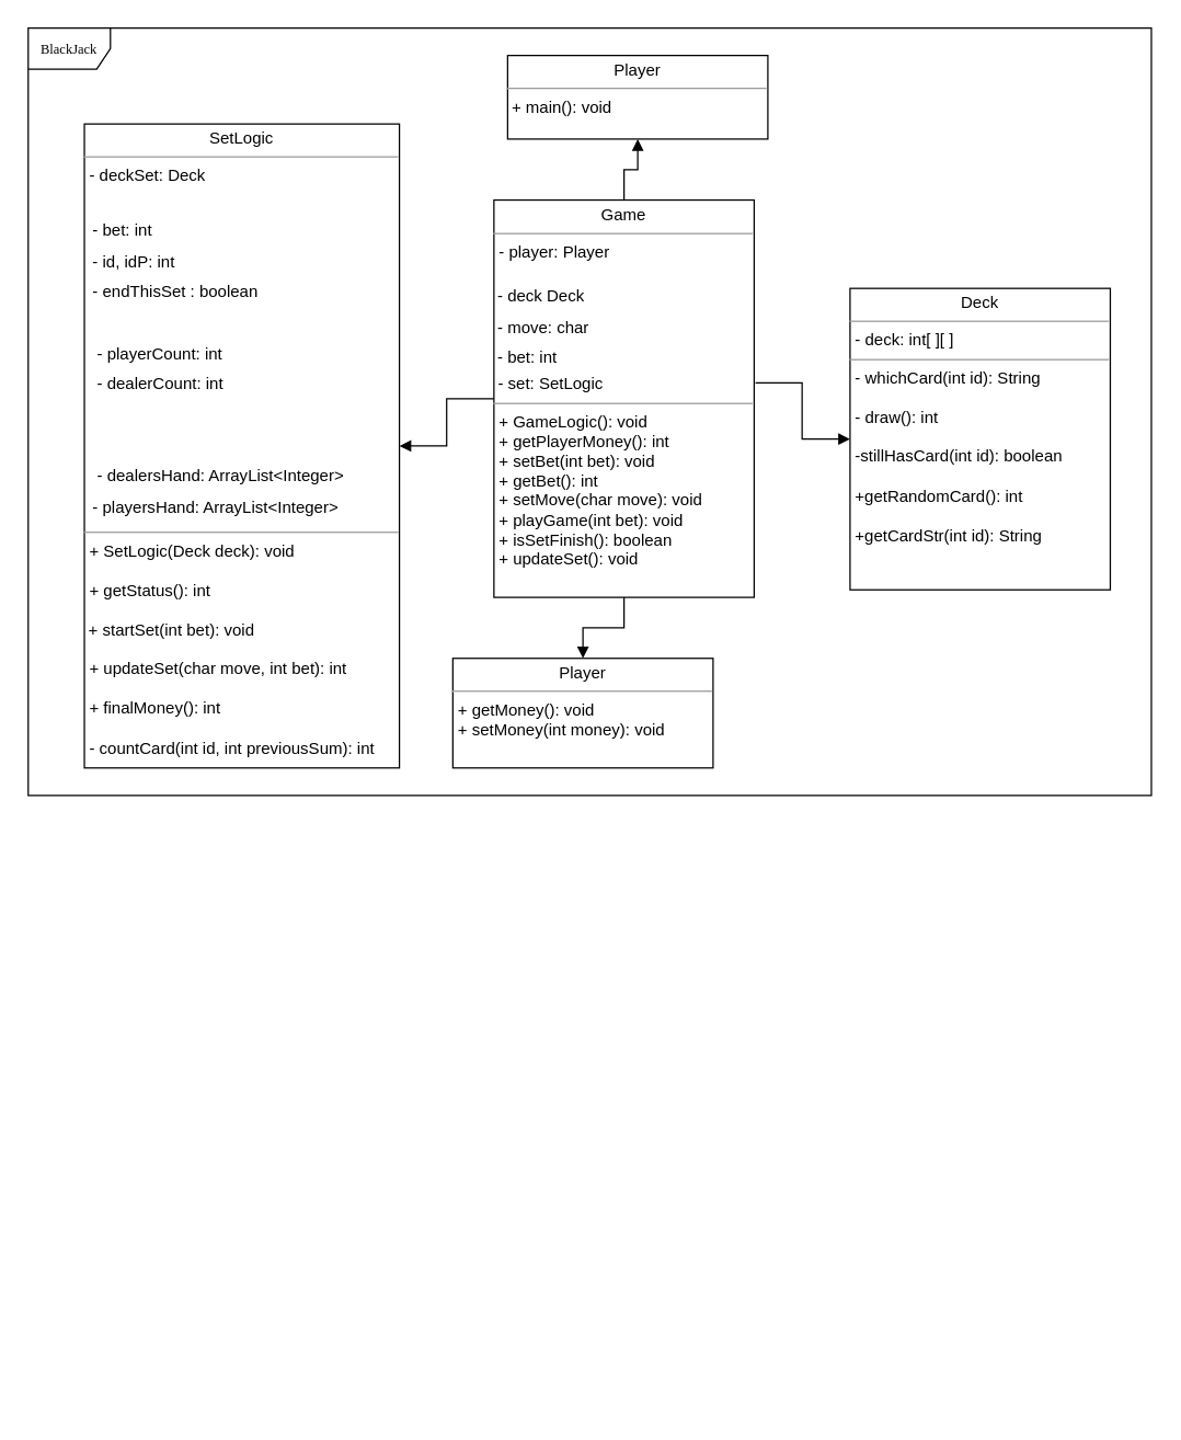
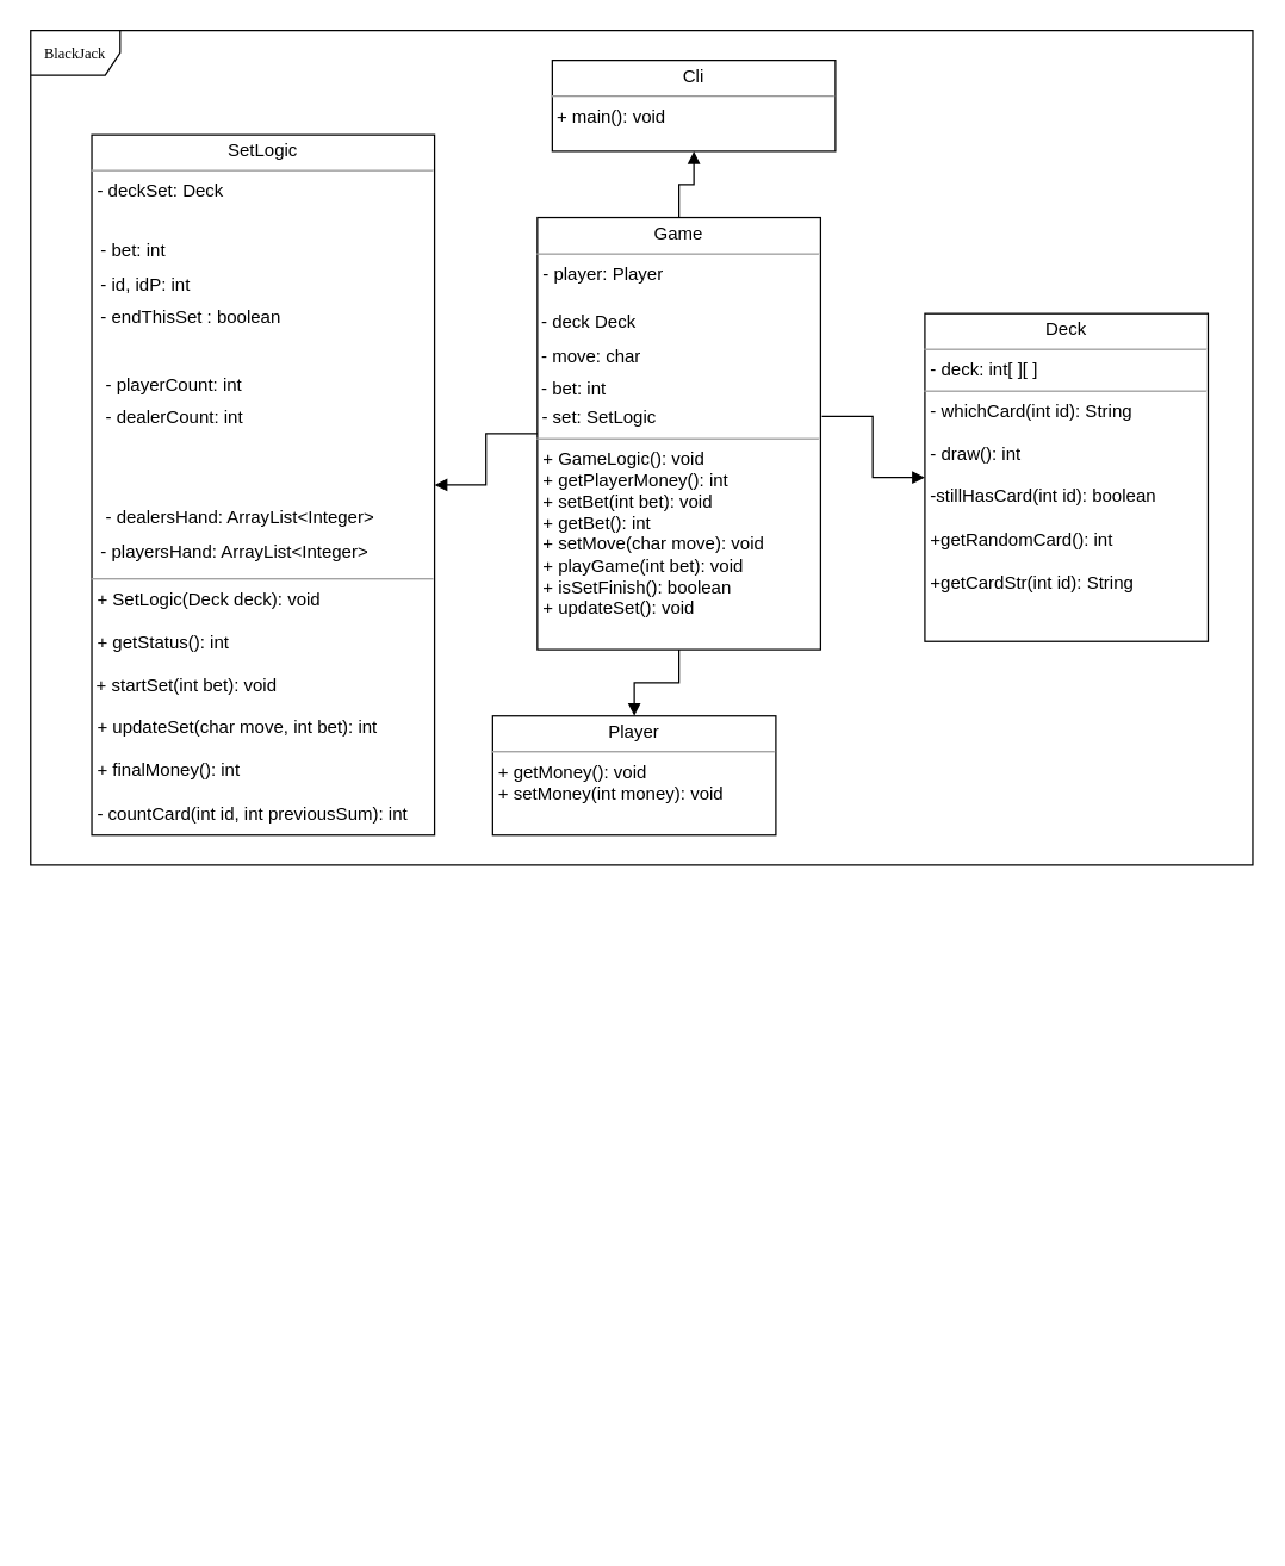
  <mxCell id="0" />
  <mxCell id="1" parent="0" />
  <mxCell id="2" value="BlackJack" style="shape=umlFrame;whiteSpace=wrap;html=1;rounded=0;shadow=0;comic=0;labelBackgroundColor=none;strokeColor=#000000;strokeWidth=1;fillColor=#ffffff;fontFamily=Verdana;fontSize=10;fontColor=#000000;align=center;" parent="1" vertex="1"><mxGeometry x="20" y="20" width="820" height="560" as="geometry" /></mxCell>
  <mxCell id="3" style="edgeStyle=orthogonalEdgeStyle;rounded=0;html=1;dashed=1;labelBackgroundColor=none;startFill=0;endArrow=open;endFill=0;endSize=10;fontFamily=Verdana;fontSize=10;" parent="1" edge="1"><mxGeometry relative="1" as="geometry"><Array as="points"><mxPoint x="410" y="1029" /><mxPoint x="410" y="1029" /></Array><mxPoint x="490" y="1029" as="targetPoint" /></mxGeometry></mxCell>
  <mxCell id="4" value="&lt;p style=&quot;margin: 0px ; margin-top: 4px ; text-align: center&quot;&gt;Game&lt;br&gt;&lt;/p&gt;&lt;hr size=&quot;1&quot;&gt;&lt;p style=&quot;margin: 0px ; margin-left: 4px&quot;&gt; &lt;span class=&quot;pl-k&quot;&gt;-&lt;/span&gt; &lt;span class=&quot;pl-smi&quot;&gt;p&lt;/span&gt;layer: Player&lt;/p&gt;&lt;p style=&quot;margin: 0px ; margin-left: 4px&quot;&gt;&lt;br&gt;&lt;/p&gt;&lt;table class=&quot;highlight tab-size js-file-line-container&quot;&gt;&lt;tbody&gt;&lt;tr&gt;&lt;td id=&quot;LC6&quot; class=&quot;blob-code blob-code-inner js-file-line&quot;&gt;- &lt;span class=&quot;pl-smi&quot;&gt;&lt;/span&gt; deck Deck&lt;br&gt;&lt;/td&gt;      &lt;/tr&gt;      &lt;tr&gt;        &lt;/tr&gt;&lt;/tbody&gt;&lt;/table&gt;&lt;table class=&quot;highlight tab-size js-file-line-container&quot;&gt;&lt;tbody&gt;&lt;tr&gt;&lt;td id=&quot;LC7&quot; class=&quot;blob-code blob-code-inner js-file-line&quot;&gt;-  move: char&lt;br&gt;&lt;/td&gt;      &lt;/tr&gt;      &lt;tr&gt;        &lt;/tr&gt;&lt;/tbody&gt;&lt;/table&gt;&lt;table class=&quot;highlight tab-size js-file-line-container&quot;&gt;&lt;tbody&gt;&lt;tr&gt;&lt;td id=&quot;LC8&quot; class=&quot;blob-code blob-code-inner js-file-line&quot;&gt;- &lt;span class=&quot;pl-k&quot;&gt;&lt;/span&gt;bet&lt;span class=&quot;pl-k&quot;&gt;: int&lt;/span&gt;&lt;span class=&quot;pl-c1&quot;&gt;&lt;/span&gt;&lt;/td&gt;      &lt;/tr&gt;      &lt;tr&gt;        &lt;/tr&gt;&lt;/tbody&gt;&lt;/table&gt;&amp;nbsp;- set: SetLogic&lt;br&gt;&lt;hr size=&quot;1&quot;&gt;&lt;p style=&quot;margin: 0px ; margin-left: 4px&quot;&gt;+ &lt;span class=&quot;pl-en&quot;&gt;GameLogic&lt;/span&gt;(): void&lt;br&gt;&lt;/p&gt;&lt;p style=&quot;margin: 0px ; margin-left: 4px&quot;&gt;+&lt;span class=&quot;pl-en&quot;&gt; getPlayerMoney(): int&lt;/span&gt;&lt;/p&gt;&lt;p style=&quot;margin: 0px ; margin-left: 4px&quot;&gt;&lt;span class=&quot;pl-en&quot;&gt;+&lt;/span&gt;&lt;span class=&quot;pl-en&quot;&gt;&lt;span class=&quot;pl-k&quot;&gt;&lt;/span&gt; &lt;span class=&quot;pl-en&quot;&gt;setBet&lt;/span&gt;(&lt;span class=&quot;pl-k&quot;&gt;int&lt;/span&gt; &lt;span class=&quot;pl-v&quot;&gt;bet&lt;/span&gt;): void&lt;br&gt;&lt;/span&gt;&lt;/p&gt;&lt;p style=&quot;margin: 0px ; margin-left: 4px&quot;&gt;&lt;span class=&quot;pl-en&quot;&gt;+&lt;/span&gt;&lt;span class=&quot;pl-en&quot;&gt;&lt;span class=&quot;pl-k&quot;&gt;&lt;/span&gt; g&lt;span class=&quot;pl-en&quot;&gt;etBet&lt;/span&gt;(&lt;span class=&quot;pl-v&quot;&gt;&lt;/span&gt;): int&lt;br&gt;&lt;/span&gt;&lt;/p&gt;&lt;p style=&quot;margin: 0px ; margin-left: 4px&quot;&gt;&lt;span class=&quot;pl-en&quot;&gt;+&lt;/span&gt; &lt;span class=&quot;pl-en&quot;&gt;&lt;span class=&quot;pl-en&quot;&gt;setMove&lt;/span&gt;(&lt;span class=&quot;pl-k&quot;&gt;char&lt;/span&gt; &lt;span class=&quot;pl-v&quot;&gt;move&lt;/span&gt;): void&lt;br&gt;&lt;/span&gt;&lt;/p&gt;&lt;p style=&quot;margin: 0px ; margin-left: 4px&quot;&gt;+ &lt;span class=&quot;pl-en&quot;&gt;playGame&lt;/span&gt;(&lt;span class=&quot;pl-k&quot;&gt;int&lt;/span&gt; &lt;span class=&quot;pl-v&quot;&gt;bet&lt;/span&gt;): void&lt;br&gt;&lt;/p&gt;&lt;p style=&quot;margin: 0px ; margin-left: 4px&quot;&gt;+ &lt;span class=&quot;pl-en&quot;&gt;isSetFinish&lt;/span&gt;(): boolean&lt;/p&gt;&lt;p style=&quot;margin: 0px ; margin-left: 4px&quot;&gt;+&lt;span class=&quot;pl-k&quot;&gt;&lt;/span&gt; &lt;span class=&quot;pl-en&quot;&gt;updateSet&lt;/span&gt;(): void&lt;br&gt;&lt;/p&gt;" style="verticalAlign=top;align=left;overflow=fill;fontSize=12;fontFamily=Helvetica;html=1;rounded=0;shadow=0;comic=0;labelBackgroundColor=none;strokeColor=#000000;strokeWidth=1;fillColor=#ffffff;" parent="1" vertex="1"><mxGeometry x="360" y="145.5" width="190" height="290" as="geometry" /></mxCell>
  <mxCell id="5" style="edgeStyle=orthogonalEdgeStyle;rounded=0;orthogonalLoop=1;jettySize=auto;html=1;startArrow=block;startFill=1;endArrow=none;endFill=0;" edge="1" parent="1" source="6" target="4"><mxGeometry relative="1" as="geometry" /></mxCell>
  <mxCell id="6" value="&lt;p style=&quot;margin: 0px ; margin-top: 4px ; text-align: center&quot;&gt;SetLogic&lt;/p&gt;&lt;hr size=&quot;1&quot;&gt;&lt;p style=&quot;margin: 0px ; margin-left: 4px&quot;&gt;&lt;span class=&quot;pl-k&quot;&gt;-&lt;/span&gt; deckSet: Deck&lt;/p&gt;&lt;table class=&quot;highlight tab-size js-file-line-container&quot;&gt;&lt;tbody&gt;&lt;tr&gt;&lt;td id=&quot;LC6&quot; class=&quot;blob-code blob-code-inner js-file-line&quot;&gt;&lt;br&gt;&lt;/td&gt;&lt;/tr&gt;&lt;tr&gt;&lt;/tr&gt;&lt;/tbody&gt;&lt;/table&gt;&lt;table class=&quot;highlight tab-size js-file-line-container&quot;&gt;&lt;tbody&gt;&lt;tr&gt;&lt;td id=&quot;LC7&quot; class=&quot;blob-code blob-code-inner js-file-line&quot;&gt;&amp;nbsp;-&lt;span class=&quot;pl-k&quot;&gt;&lt;/span&gt; bet: int&lt;br&gt;&lt;/td&gt;      &lt;/tr&gt;      &lt;tr&gt;        &lt;/tr&gt;&lt;/tbody&gt;&lt;/table&gt;&lt;table class=&quot;highlight tab-size js-file-line-container&quot;&gt;&lt;tbody&gt;&lt;tr&gt;&lt;td id=&quot;LC8&quot; class=&quot;blob-code blob-code-inner js-file-line&quot;&gt;&amp;nbsp;- id, idP: int&lt;/td&gt;      &lt;/tr&gt;      &lt;tr&gt;        &lt;/tr&gt;&lt;/tbody&gt;&lt;/table&gt;&lt;table class=&quot;highlight tab-size js-file-line-container&quot;&gt;&lt;tbody&gt;&lt;tr&gt;&lt;td id=&quot;LC9&quot; class=&quot;blob-code blob-code-inner js-file-line&quot;&gt;&amp;nbsp;&lt;span class=&quot;pl-k&quot;&gt;-&lt;/span&gt; endThisSet&amp;nbsp;: boolean&lt;br&gt;&lt;/td&gt;      &lt;/tr&gt;      &lt;tr&gt;        &lt;/tr&gt;&lt;/tbody&gt;&lt;/table&gt;&lt;table class=&quot;highlight tab-size js-file-line-container&quot;&gt;&lt;tbody&gt;&lt;tr&gt;&lt;td id=&quot;LC10&quot; class=&quot;blob-code blob-code-inner js-file-line&quot;&gt;&lt;br&gt;&lt;/td&gt;&lt;/tr&gt;&lt;tr&gt;&lt;/tr&gt;&lt;/tbody&gt;&lt;/table&gt;&lt;table class=&quot;highlight tab-size js-file-line-container&quot;&gt;&lt;tbody&gt;&lt;tr&gt;&lt;td id=&quot;LC11&quot; class=&quot;blob-code blob-code-inner js-file-line&quot;&gt;&amp;nbsp; - playerCount: int&lt;br&gt;&lt;/td&gt;      &lt;/tr&gt;      &lt;tr&gt;        &lt;/tr&gt;&lt;/tbody&gt;&lt;/table&gt;&lt;table class=&quot;highlight tab-size js-file-line-container&quot;&gt;&lt;tbody&gt;&lt;tr&gt;&lt;td id=&quot;LC12&quot; class=&quot;blob-code blob-code-inner js-file-line&quot;&gt;&amp;nbsp; - &lt;span class=&quot;pl-k&quot;&gt;&lt;/span&gt; dealerCount: int&lt;/td&gt;&lt;/tr&gt;&lt;tr&gt;&lt;/tr&gt;&lt;/tbody&gt;&lt;/table&gt;&lt;table class=&quot;highlight tab-size js-file-line-container&quot;&gt;&lt;tbody&gt;&lt;tr&gt;&lt;td id=&quot;LC13&quot; class=&quot;blob-code blob-code-inner js-file-line&quot;&gt;&lt;br&gt;&lt;/td&gt;&lt;/tr&gt;&lt;tr&gt;&lt;/tr&gt;&lt;/tbody&gt;&lt;/table&gt;&lt;table class=&quot;highlight tab-size js-file-line-container&quot;&gt;&lt;tbody&gt;&lt;tr&gt;&lt;td id=&quot;LC14&quot; class=&quot;blob-code blob-code-inner js-file-line&quot;&gt;&lt;br&gt;&lt;/td&gt;&lt;/tr&gt;&lt;tr&gt;&lt;/tr&gt;&lt;/tbody&gt;&lt;/table&gt;&lt;table class=&quot;highlight tab-size js-file-line-container&quot;&gt;&lt;tbody&gt;&lt;tr&gt;&lt;td id=&quot;LC15&quot; class=&quot;blob-code blob-code-inner js-file-line&quot;&gt;&amp;nbsp;    -&lt;span class=&quot;pl-k&quot;&gt;&lt;/span&gt; dealersHand&lt;span class=&quot;pl-k&quot;&gt;:&lt;/span&gt; &lt;span class=&quot;pl-k&quot;&gt;ArrayList&amp;lt;&lt;span class=&quot;pl-smi&quot;&gt;Integer&lt;/span&gt;&amp;gt;&lt;/span&gt;&lt;/td&gt;      &lt;/tr&gt;      &lt;tr&gt;        &lt;/tr&gt;&lt;/tbody&gt;&lt;/table&gt;&lt;table class=&quot;highlight tab-size js-file-line-container&quot;&gt;&lt;tbody&gt;&lt;tr&gt;&lt;td id=&quot;LC16&quot; class=&quot;blob-code blob-code-inner js-file-line&quot;&gt;&amp;nbsp;-&lt;span class=&quot;pl-k&quot;&gt;&lt;/span&gt; playersHand: &lt;span class=&quot;pl-k&quot;&gt;ArrayList&amp;lt;&lt;span class=&quot;pl-smi&quot;&gt;Integer&lt;/span&gt;&amp;gt;&lt;/span&gt;&lt;/td&gt;      &lt;/tr&gt;      &lt;tr&gt;        &lt;/tr&gt;&lt;/tbody&gt;&lt;/table&gt;&lt;hr size=&quot;1&quot;&gt;&lt;p style=&quot;margin: 0px ; margin-left: 4px&quot;&gt;+&lt;span class=&quot;pl-en&quot;&gt; SetLogic&lt;/span&gt;(&lt;span class=&quot;pl-smi&quot;&gt;Deck&lt;/span&gt; &lt;span class=&quot;pl-v&quot;&gt;deck&lt;/span&gt;): void&lt;/p&gt;&lt;p style=&quot;margin: 0px ; margin-left: 4px&quot;&gt;&lt;br&gt;&lt;/p&gt;&lt;p style=&quot;margin: 0px ; margin-left: 4px&quot;&gt;+ &lt;span class=&quot;pl-en&quot;&gt;getStatus&lt;/span&gt;(): int&lt;br&gt;&lt;/p&gt;&lt;div&gt;&amp;nbsp;&lt;/div&gt;&lt;div&gt;&amp;nbsp;+ &lt;span class=&quot;pl-en&quot;&gt;startSet&lt;/span&gt;(&lt;span class=&quot;pl-k&quot;&gt;int&lt;/span&gt; &lt;span class=&quot;pl-v&quot;&gt;bet&lt;/span&gt;): void&lt;/div&gt;&lt;p style=&quot;margin: 0px ; margin-left: 4px&quot;&gt;&lt;span class=&quot;pl-en&quot;&gt;&lt;br&gt;&lt;/span&gt;&lt;/p&gt;&lt;p style=&quot;margin: 0px ; margin-left: 4px&quot;&gt;&lt;span class=&quot;pl-en&quot;&gt;+ updateSet&lt;/span&gt;(&lt;span class=&quot;pl-k&quot;&gt;char&lt;/span&gt; &lt;span class=&quot;pl-v&quot;&gt;move&lt;/span&gt;, &lt;span class=&quot;pl-k&quot;&gt;int&lt;/span&gt; &lt;span class=&quot;pl-v&quot;&gt;bet&lt;/span&gt;): int&lt;/p&gt;&lt;p style=&quot;margin: 0px ; margin-left: 4px&quot;&gt;&lt;br&gt;&lt;/p&gt;&lt;p style=&quot;margin: 0px ; margin-left: 4px&quot;&gt;+ &lt;span class=&quot;pl-en&quot;&gt;finalMoney(): int&lt;br&gt;&lt;/span&gt;&lt;/p&gt;&lt;p style=&quot;margin: 0px ; margin-left: 4px&quot;&gt;&lt;br&gt;&lt;/p&gt;&lt;p style=&quot;margin: 0px ; margin-left: 4px&quot;&gt;-&lt;span class=&quot;pl-en&quot;&gt; countCard&lt;/span&gt;(&lt;span class=&quot;pl-k&quot;&gt;int&lt;/span&gt; &lt;span class=&quot;pl-v&quot;&gt;id&lt;/span&gt;, &lt;span class=&quot;pl-k&quot;&gt;int&lt;/span&gt; &lt;span class=&quot;pl-v&quot;&gt;previousSum&lt;/span&gt;): int&lt;/p&gt;&lt;p style=&quot;margin: 0px ; margin-left: 4px&quot;&gt;&lt;span class=&quot;pl-en&quot;&gt;&lt;/span&gt;&lt;/p&gt;" style="verticalAlign=top;align=left;overflow=fill;fontSize=12;fontFamily=Helvetica;html=1;rounded=0;shadow=0;comic=0;labelBackgroundColor=none;strokeColor=#000000;strokeWidth=1;fillColor=#ffffff;" parent="1" vertex="1"><mxGeometry x="61" y="90" width="230" height="470" as="geometry" /></mxCell>
  <mxCell id="7" style="edgeStyle=orthogonalEdgeStyle;rounded=0;orthogonalLoop=1;jettySize=auto;html=1;startArrow=block;startFill=1;endArrow=none;endFill=0;" edge="1" parent="1" source="8" target="4"><mxGeometry relative="1" as="geometry" /></mxCell>
- <mxCell id="8" value="&lt;p style=&quot;margin: 0px ; margin-top: 4px ; text-align: center&quot;&gt;Player&lt;br&gt;&lt;/p&gt;&lt;hr size=&quot;1&quot;&gt;&lt;div&gt;&amp;nbsp;+ main(): void&lt;/div&gt;" style="verticalAlign=top;align=left;overflow=fill;fontSize=12;fontFamily=Helvetica;html=1;rounded=0;shadow=0;comic=0;labelBackgroundColor=none;strokeColor=#000000;strokeWidth=1;fillColor=#ffffff;" vertex="1" parent="1"><mxGeometry x="370" y="40" width="190" height="61" as="geometry" /></mxCell>
+ <mxCell id="8" value="&lt;p style=&quot;margin: 0px ; margin-top: 4px ; text-align: center&quot;&gt;Cli&lt;br&gt;&lt;/p&gt;&lt;hr size=&quot;1&quot;&gt;&lt;div&gt;&amp;nbsp;+ main(): void&lt;/div&gt;" style="verticalAlign=top;align=left;overflow=fill;fontSize=12;fontFamily=Helvetica;html=1;rounded=0;shadow=0;comic=0;labelBackgroundColor=none;strokeColor=#000000;strokeWidth=1;fillColor=#ffffff;" vertex="1" parent="1"><mxGeometry x="370" y="40" width="190" height="61" as="geometry" /></mxCell>
  <mxCell id="9" style="edgeStyle=orthogonalEdgeStyle;rounded=0;orthogonalLoop=1;jettySize=auto;html=1;entryX=1.005;entryY=0.46;entryDx=0;entryDy=0;entryPerimeter=0;startArrow=block;startFill=1;endArrow=none;endFill=0;" edge="1" parent="1" source="10" target="4"><mxGeometry relative="1" as="geometry" /></mxCell>
  <mxCell id="10" value="&lt;p style=&quot;margin: 0px ; margin-top: 4px ; text-align: center&quot;&gt;Deck&lt;br&gt;&lt;/p&gt;&lt;hr size=&quot;1&quot;&gt;&lt;p style=&quot;margin: 0px ; margin-left: 4px&quot;&gt;- deck: int[ ][ ]&lt;br&gt;&lt;/p&gt;&lt;hr size=&quot;1&quot;&gt;&lt;p style=&quot;margin: 0px ; margin-left: 4px&quot;&gt;- &lt;span class=&quot;pl-en&quot;&gt;whichCard(int id): String&lt;/span&gt;&lt;/p&gt;&lt;p style=&quot;margin: 0px ; margin-left: 4px&quot;&gt;&lt;br&gt;- draw(): int&lt;/p&gt;&lt;p style=&quot;margin: 0px ; margin-left: 4px&quot;&gt;&lt;br&gt;&lt;/p&gt;&lt;p style=&quot;margin: 0px ; margin-left: 4px&quot;&gt;-stillHasCard(int id): boolean &lt;br&gt;&lt;/p&gt;&lt;p style=&quot;margin: 0px ; margin-left: 4px&quot;&gt;&lt;br&gt;&lt;/p&gt;&lt;p style=&quot;margin: 0px ; margin-left: 4px&quot;&gt;+&lt;span class=&quot;pl-en&quot;&gt;getRandomCard(): int&lt;/span&gt;&lt;/p&gt;&lt;p style=&quot;margin: 0px ; margin-left: 4px&quot;&gt;&lt;span class=&quot;pl-en&quot;&gt;&lt;br&gt;&lt;/span&gt;&lt;/p&gt;&lt;p style=&quot;margin: 0px ; margin-left: 4px&quot;&gt;&lt;span class=&quot;pl-en&quot;&gt;+&lt;/span&gt;&lt;span class=&quot;pl-en&quot;&gt;&lt;span class=&quot;pl-en&quot;&gt;getCardStr&lt;/span&gt;(&lt;span class=&quot;pl-k&quot;&gt;int&lt;/span&gt; &lt;span class=&quot;pl-v&quot;&gt;id&lt;/span&gt;): String&lt;br&gt;&lt;/span&gt;&lt;/p&gt;" style="verticalAlign=top;align=left;overflow=fill;fontSize=12;fontFamily=Helvetica;html=1;rounded=0;shadow=0;comic=0;labelBackgroundColor=none;strokeColor=#000000;strokeWidth=1;fillColor=#ffffff;" vertex="1" parent="1"><mxGeometry x="620" y="210" width="190" height="220" as="geometry" /></mxCell>
  <mxCell id="11" style="edgeStyle=orthogonalEdgeStyle;rounded=0;orthogonalLoop=1;jettySize=auto;html=1;entryX=0.5;entryY=1;entryDx=0;entryDy=0;startArrow=block;startFill=1;endArrow=none;endFill=0;" edge="1" parent="1" source="12" target="4"><mxGeometry relative="1" as="geometry" /></mxCell>
  <mxCell id="12" value="&lt;p style=&quot;margin: 0px ; margin-top: 4px ; text-align: center&quot;&gt;Player&lt;/p&gt;&lt;hr size=&quot;1&quot;&gt;&lt;p style=&quot;margin: 0px ; margin-left: 4px&quot;&gt;+ getMoney(): void&lt;br&gt;+ &lt;span class=&quot;pl-en&quot;&gt;setMoney&lt;/span&gt;(&lt;span class=&quot;pl-k&quot;&gt;int&lt;/span&gt; &lt;span class=&quot;pl-v&quot;&gt;money&lt;/span&gt;): void&lt;br&gt;&lt;/p&gt;" style="verticalAlign=top;align=left;overflow=fill;fontSize=12;fontFamily=Helvetica;html=1;rounded=0;shadow=0;comic=0;labelBackgroundColor=none;strokeColor=#000000;strokeWidth=1;fillColor=#ffffff;" vertex="1" parent="1"><mxGeometry x="330" y="480" width="190" height="80" as="geometry" /></mxCell>
